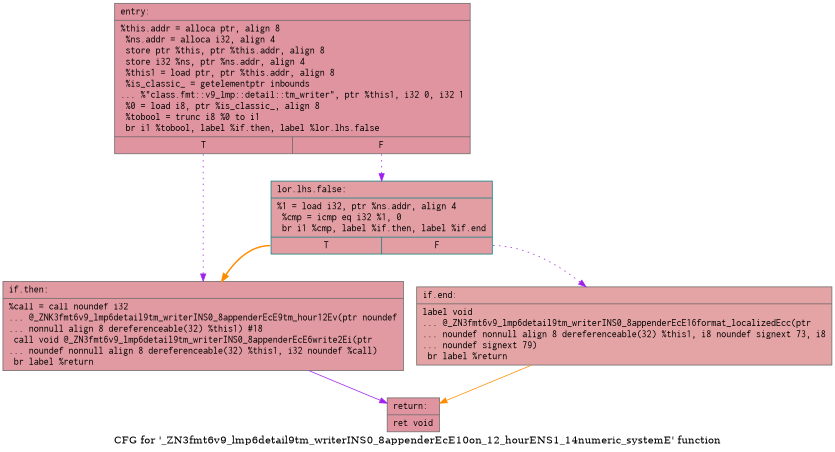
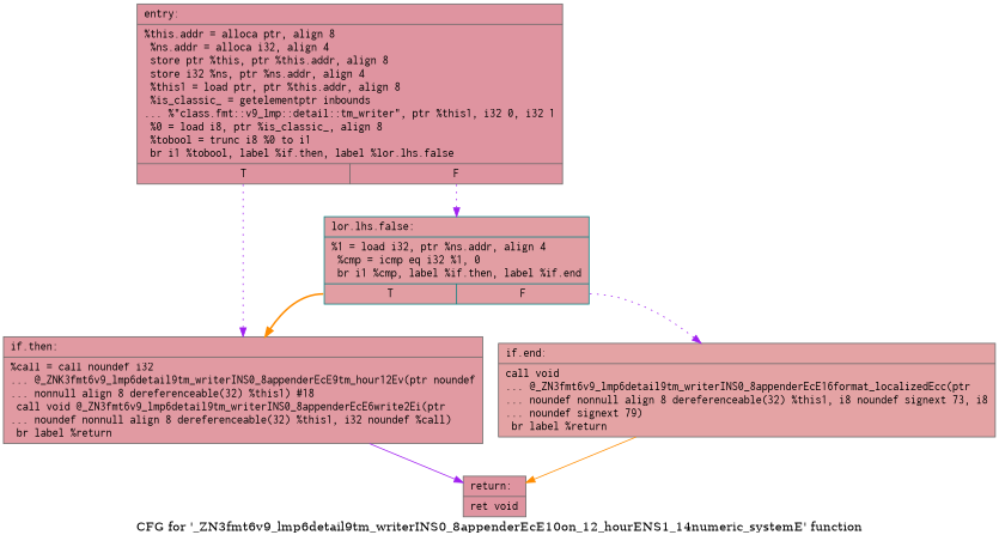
  digraph {
    label="CFG for '_ZN3fmt6v9_lmp6detail9tm_writerINS0_8appenderEcE10on_12_hourENS1_14numeric_systemE' function"
    node [color=gray40 fillcolor="#b70d2870" fontname=Courier shape=record style=filled]
    edge [color=purple style=dotted]
    n1 [label="{entry:\l|  %this.addr = alloca ptr, align 8\l  %ns.addr = alloca i32, align 4\l  store ptr %this, ptr %this.addr, align 8\l  store i32 %ns, ptr %ns.addr, align 4\l  %this1 = load ptr, ptr %this.addr, align 8\l  %is_classic_ = getelementptr inbounds\l... %\"class.fmt::v9_lmp::detail::tm_writer\", ptr %this1, i32 0, i32 1\l  %0 = load i8, ptr %is_classic_, align 8\l  %tobool = trunc i8 %0 to i1\l  br i1 %tobool, label %if.then, label %lor.lhs.false\l|{<s0>T|<s1>F}}"]
    n2 [fillcolor="#bb1b2c70" label="{if.then:\l|  %call = call noundef i32\l... @_ZNK3fmt6v9_lmp6detail9tm_writerINS0_8appenderEcE9tm_hour12Ev(ptr noundef\l... nonnull align 8 dereferenceable(32) %this1) #18\l  call void @_ZN3fmt6v9_lmp6detail9tm_writerINS0_8appenderEcE6write2Ei(ptr\l... noundef nonnull align 8 dereferenceable(32) %this1, i32 noundef %call)\l  br label %return\l}"]
    n3 [color=teal fillcolor="#be242e70" label="{lor.lhs.false:\l|  %1 = load i32, ptr %ns.addr, align 4\l  %cmp = icmp eq i32 %1, 0\l  br i1 %cmp, label %if.then, label %if.end\l|{<s0>T|<s1>F}}"]
    n4 [label="{return:\l|  ret void\l}"]
-   n5 [fillcolor="#c32e3170" label="{if.end:\l|  label void\l... @_ZN3fmt6v9_lmp6detail9tm_writerINS0_8appenderEcE16format_localizedEcc(ptr\l... noundef nonnull align 8 dereferenceable(32) %this1, i8 noundef signext 73, i8\l... noundef signext 79)\l  br label %return\l}"]
+   n5 [fillcolor="#c32e3170" label="{if.end:\l|  call void\l... @_ZN3fmt6v9_lmp6detail9tm_writerINS0_8appenderEcE16format_localizedEcc(ptr\l... noundef nonnull align 8 dereferenceable(32) %this1, i8 noundef signext 73, i8\l... noundef signext 79)\l  br label %return\l}"]
    n1 -> n2 [tailport=s0]
    n1 -> n3 [tailport=s1]
    n2 -> n4 [style=solid]
    n3 -> n2 [tailport=s0 color=darkorange style=bold]
    n3 -> n5 [tailport=s1]
    n5 -> n4 [color=darkorange style=solid]
  }
